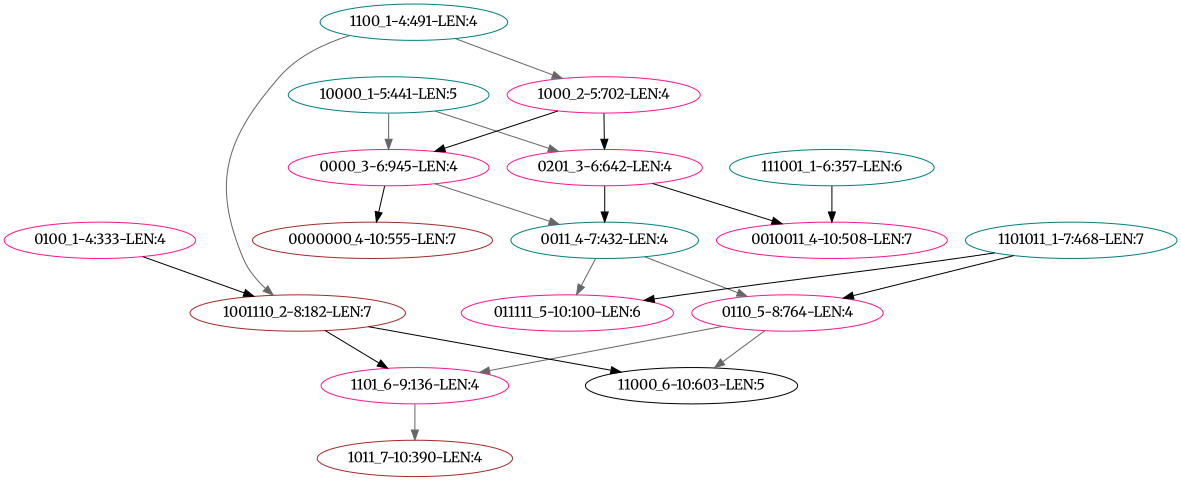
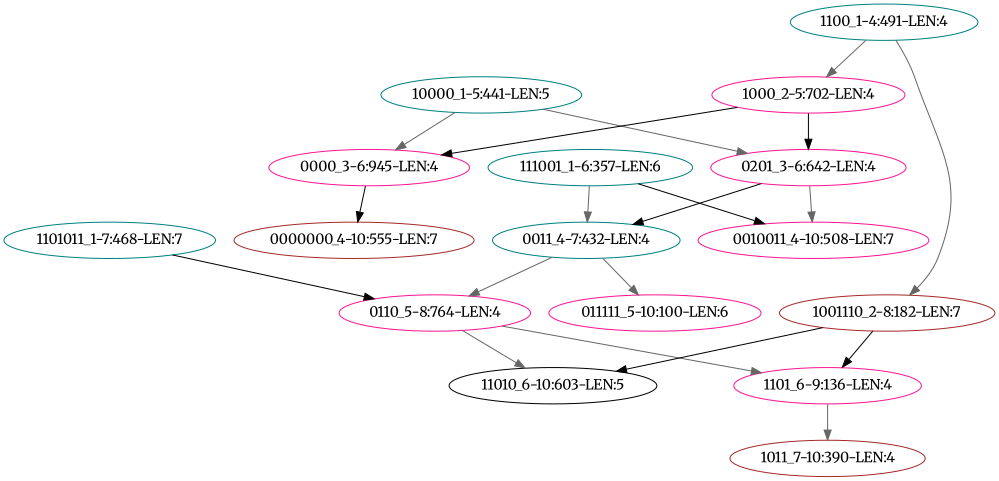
  digraph {
    fontname=Merriweather
    node [color=deeppink fontname=Merriweather]
    edge [color=gray40 fontname=Merriweather]
    n1 [label="0201_3-6:642-LEN:4"]
    "0011_4-7:432-LEN:4" [color=teal]
    "0010011_4-10:508-LEN:7"
    "011111_5-10:100-LEN:6"
    "0110_5-8:764-LEN:4"
    "1101_6-9:136-LEN:4"
-   "11000_6-10:603-LEN:5" [color=black]
+   "11000_6-10:603-LEN:5" [color=black label="11010_6-10:603-LEN:5"]
    "1101011_1-7:468-LEN:7" [color=teal]
    "1011_7-10:390-LEN:4" [color=brown]
    "1001110_2-8:182-LEN:7" [color=brown]
    "111001_1-6:357-LEN:6" [color=teal]
    "10000_1-5:441-LEN:5" [color=teal]
    "0000_3-6:945-LEN:4"
    "0000000_4-10:555-LEN:7" [color=brown]
-   "0100_1-4:333-LEN:4"
    "1000_2-5:702-LEN:4"
    "1100_1-4:491-LEN:4" [color=teal]
    n1 -> "0011_4-7:432-LEN:4" [color=black]
-   n1 -> "0010011_4-10:508-LEN:7" [color=black]
+   n1 -> "0010011_4-10:508-LEN:7"
    "0011_4-7:432-LEN:4" -> "011111_5-10:100-LEN:6"
    "0011_4-7:432-LEN:4" -> "0110_5-8:764-LEN:4"
    "0110_5-8:764-LEN:4" -> "1101_6-9:136-LEN:4"
    "0110_5-8:764-LEN:4" -> "11000_6-10:603-LEN:5"
    "1101_6-9:136-LEN:4" -> "1011_7-10:390-LEN:4"
-   "1101011_1-7:468-LEN:7" -> "011111_5-10:100-LEN:6" [color=black]
    "1101011_1-7:468-LEN:7" -> "0110_5-8:764-LEN:4" [color=black]
    "1001110_2-8:182-LEN:7" -> "1101_6-9:136-LEN:4" [color=black]
    "1001110_2-8:182-LEN:7" -> "11000_6-10:603-LEN:5" [color=black]
-   "0000_3-6:945-LEN:4" -> "0011_4-7:432-LEN:4"
+   "111001_1-6:357-LEN:6" -> "0011_4-7:432-LEN:4"
    "111001_1-6:357-LEN:6" -> "0010011_4-10:508-LEN:7" [color=black]
    "10000_1-5:441-LEN:5" -> n1
    "10000_1-5:441-LEN:5" -> "0000_3-6:945-LEN:4"
    "0000_3-6:945-LEN:4" -> "0000000_4-10:555-LEN:7" [color=black]
-   "0100_1-4:333-LEN:4" -> "1001110_2-8:182-LEN:7" [color=black]
    "1000_2-5:702-LEN:4" -> n1 [color=black]
    "1000_2-5:702-LEN:4" -> "0000_3-6:945-LEN:4" [color=black]
    "1100_1-4:491-LEN:4" -> "1001110_2-8:182-LEN:7"
    "1100_1-4:491-LEN:4" -> "1000_2-5:702-LEN:4"
  }
